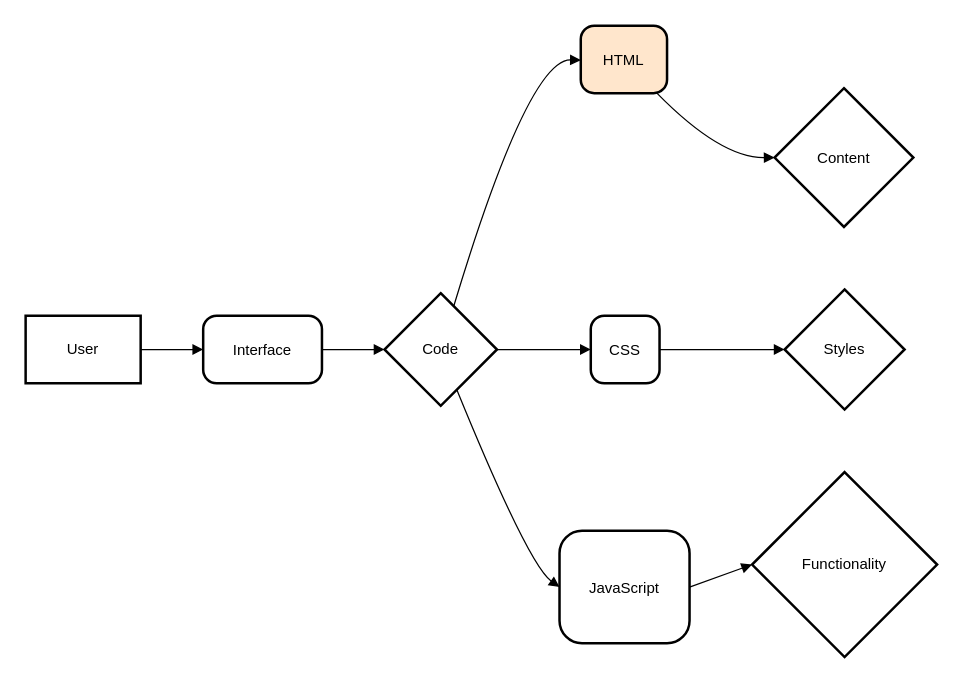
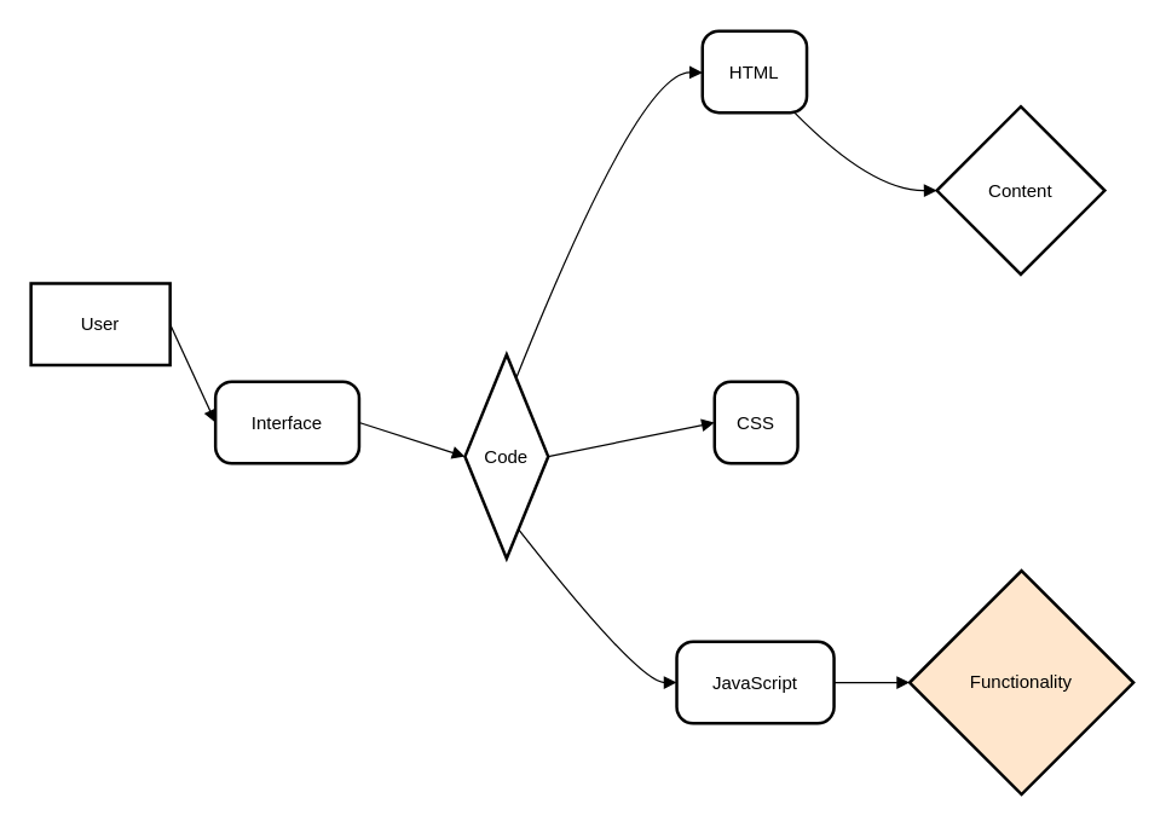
  <mxCell id="0" />
  <mxCell id="1" parent="0" />
- <mxCell id="2" value="User" style="whiteSpace=wrap;strokeWidth=2;" vertex="1" parent="1"><mxGeometry x="20" y="252" width="92" height="54" as="geometry" /></mxCell>
- <mxCell id="3" value="Interface" style="rounded=1;arcSize=20;strokeWidth=2" vertex="1" parent="1"><mxGeometry x="162" y="252" width="95" height="54" as="geometry" /></mxCell>
- <mxCell id="4" value="Code" style="rhombus;strokeWidth=2;whiteSpace=wrap;" vertex="1" parent="1"><mxGeometry x="307" y="234" width="90" height="90" as="geometry" /></mxCell>
- <mxCell id="5" value="HTML" style="rounded=1;arcSize=20;strokeWidth=2;fillColor=#ffe6cc;" vertex="1" parent="1"><mxGeometry x="464" y="20" width="69" height="54" as="geometry" /></mxCell>
+ <mxCell id="2" value="User" style="whiteSpace=wrap;strokeWidth=2;" vertex="1" parent="1"><mxGeometry x="20" y="187" width="92" height="54" as="geometry" /></mxCell>
+ <mxCell id="3" value="Interface" style="rounded=1;arcSize=20;strokeWidth=2" vertex="1" parent="1"><mxGeometry x="142" y="252" width="95" height="54" as="geometry" /></mxCell>
+ <mxCell id="4" value="Code" style="rhombus;strokeWidth=2;whiteSpace=wrap;" vertex="1" parent="1"><mxGeometry x="307" y="234" width="55" height="135" as="geometry" /></mxCell>
+ <mxCell id="5" value="HTML" style="rounded=1;arcSize=20;strokeWidth=2" vertex="1" parent="1"><mxGeometry x="464" y="20" width="69" height="54" as="geometry" /></mxCell>
  <mxCell id="6" value="CSS" style="rounded=1;arcSize=20;strokeWidth=2" vertex="1" parent="1"><mxGeometry x="472" y="252" width="55" height="54" as="geometry" /></mxCell>
- <mxCell id="7" value="JavaScript" style="rounded=1;arcSize=20;strokeWidth=2" vertex="1" parent="1"><mxGeometry x="447" y="424" width="104" height="90" as="geometry" /></mxCell>
+ <mxCell id="7" value="JavaScript" style="rounded=1;arcSize=20;strokeWidth=2" vertex="1" parent="1"><mxGeometry x="447" y="424" width="104" height="54" as="geometry" /></mxCell>
  <mxCell id="8" value="Content" style="rhombus;strokeWidth=2;whiteSpace=wrap;" vertex="1" parent="1"><mxGeometry x="619" y="70" width="111" height="111" as="geometry" /></mxCell>
- <mxCell id="9" value="Styles" style="rhombus;strokeWidth=2;whiteSpace=wrap;" vertex="1" parent="1"><mxGeometry x="627" y="231" width="96" height="96" as="geometry" /></mxCell>
- <mxCell id="10" value="Functionality" style="rhombus;strokeWidth=2;whiteSpace=wrap;" vertex="1" parent="1"><mxGeometry x="601" y="377" width="148" height="148" as="geometry" /></mxCell>
+ <mxCell id="10" value="Functionality" style="rhombus;strokeWidth=2;whiteSpace=wrap;fillColor=#ffe6cc;" vertex="1" parent="1"><mxGeometry x="601" y="377" width="148" height="148" as="geometry" /></mxCell>
  <mxCell id="11" value="" style="curved=1;startArrow=none;endArrow=block;exitX=1;exitY=0.5;entryX=0;entryY=0.5;" edge="1" parent="1" source="2" target="3"><mxGeometry relative="1" as="geometry"><Array as="points" /></mxGeometry></mxCell>
  <mxCell id="12" value="" style="curved=1;startArrow=none;endArrow=block;exitX=1;exitY=0.5;entryX=0;entryY=0.5;" edge="1" parent="1" source="3" target="4"><mxGeometry relative="1" as="geometry"><Array as="points" /></mxGeometry></mxCell>
  <mxCell id="13" value="" style="curved=1;startArrow=none;endArrow=block;exitX=0.65;exitY=0;entryX=0.01;entryY=0.51;" edge="1" parent="1" source="4" target="5"><mxGeometry relative="1" as="geometry"><Array as="points"><mxPoint x="422" y="47" /></Array></mxGeometry></mxCell>
  <mxCell id="14" value="" style="curved=1;startArrow=none;endArrow=block;exitX=1;exitY=0.5;entryX=-0.01;entryY=0.5;" edge="1" parent="1" source="4" target="6"><mxGeometry relative="1" as="geometry"><Array as="points" /></mxGeometry></mxCell>
  <mxCell id="15" value="" style="curved=1;startArrow=none;endArrow=block;exitX=0.7;exitY=1;entryX=0;entryY=0.5;" edge="1" parent="1" source="4" target="7"><mxGeometry relative="1" as="geometry"><Array as="points"><mxPoint x="422" y="451" /></Array></mxGeometry></mxCell>
  <mxCell id="16" value="" style="curved=1;startArrow=none;endArrow=block;exitX=0.89;exitY=1.01;entryX=0;entryY=0.5;" edge="1" parent="1" source="5" target="8"><mxGeometry relative="1" as="geometry"><Array as="points"><mxPoint x="576" y="126" /></Array></mxGeometry></mxCell>
- <mxCell id="17" value="" style="curved=1;startArrow=none;endArrow=block;exitX=0.99;exitY=0.5;entryX=0;entryY=0.5;" edge="1" parent="1" source="6" target="9"><mxGeometry relative="1" as="geometry"><Array as="points" /></mxGeometry></mxCell>
  <mxCell id="18" value="" style="curved=1;startArrow=none;endArrow=block;exitX=1;exitY=0.5;entryX=0;entryY=0.5;" edge="1" parent="1" source="7" target="10"><mxGeometry relative="1" as="geometry"><Array as="points" /></mxGeometry></mxCell>
